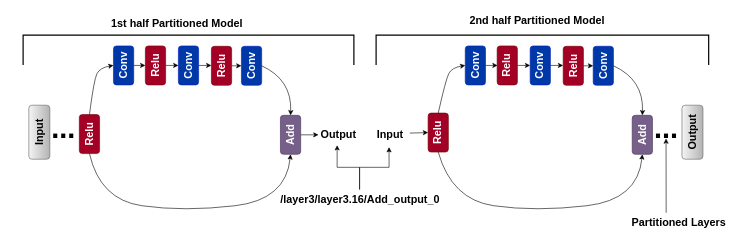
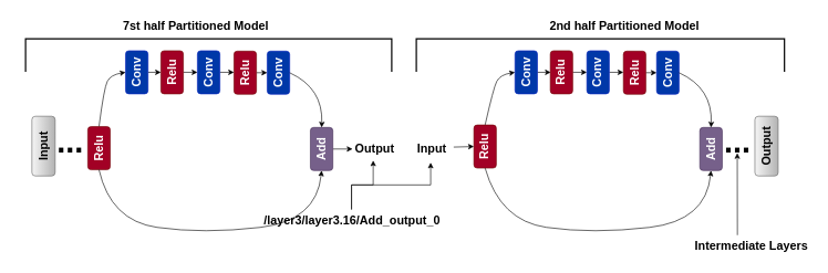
  <mxCell id="0" />
  <mxCell id="1" parent="0" />
  <mxCell id="2" value="" style="curved=1;endArrow=classic;html=1;rounded=0;fontSize=14;fontStyle=1;exitX=1;exitY=0.5;exitDx=0;exitDy=0;entryX=0.5;entryY=0;entryDx=0;entryDy=0;" parent="1" source="17" target="11" edge="1"><mxGeometry width="50" height="50" relative="1" as="geometry"><mxPoint x="151" y="152" as="sourcePoint" /><mxPoint x="186" y="112" as="targetPoint" /><Array as="points"><mxPoint x="156" y="132" /><mxPoint x="166" y="112" /></Array></mxGeometry></mxCell>
  <mxCell id="3" value="&lt;font style=&quot;font-size: 18px;&quot;&gt;Output&lt;/font&gt;" style="rounded=1;whiteSpace=wrap;html=1;fillColor=#f5f5f5;gradientColor=#b3b3b3;strokeColor=#666666;fontSize=14;fontStyle=1;rotation=-90;" parent="1" vertex="1"><mxGeometry x="1108" y="202" width="90" height="35" as="geometry" /></mxCell>
  <mxCell id="4" value="" style="strokeWidth=2;html=1;shape=mxgraph.flowchart.annotation_1;align=left;pointerEvents=1;direction=south;fontSize=14;fontStyle=1" parent="1" vertex="1"><mxGeometry x="626" y="57.63" width="554" height="50" as="geometry" /></mxCell>
  <mxCell id="5" style="edgeStyle=orthogonalEdgeStyle;rounded=0;orthogonalLoop=1;jettySize=auto;html=1;entryX=0.477;entryY=1.101;entryDx=0;entryDy=0;entryPerimeter=0;" parent="1" source="7" target="44" edge="1"><mxGeometry relative="1" as="geometry" /></mxCell>
  <mxCell id="6" style="edgeStyle=orthogonalEdgeStyle;rounded=0;orthogonalLoop=1;jettySize=auto;html=1;entryX=0.482;entryY=1.005;entryDx=0;entryDy=0;entryPerimeter=0;" parent="1" source="7" target="43" edge="1"><mxGeometry relative="1" as="geometry" /></mxCell>
- <mxCell id="7" value="&lt;font style=&quot;font-size: 18px;&quot;&gt;/layer3/layer3.16/Add_output_0&lt;/font&gt;" style="text;html=1;align=center;verticalAlign=middle;resizable=0;points=[];autosize=1;strokeColor=none;fillColor=none;fontSize=14;fontStyle=1" parent="1" vertex="1"><mxGeometry x="457" y="315" width="283" height="34" as="geometry" /></mxCell>
- <mxCell id="8" value="&lt;font style=&quot;font-size: 18px;&quot;&gt;1st half Partitioned Model&lt;/font&gt;" style="text;html=1;align=center;verticalAlign=middle;resizable=0;points=[];autosize=1;strokeColor=none;fillColor=none;fontSize=14;fontStyle=1" parent="1" vertex="1"><mxGeometry x="175" y="20.63" width="237" height="34" as="geometry" /></mxCell>
+ <mxCell id="7" value="&lt;font style=&quot;font-size: 18px;&quot;&gt;/layer3/layer3.16/Add_output_0&lt;/font&gt;" style="text;html=1;align=center;verticalAlign=middle;resizable=0;points=[];autosize=1;strokeColor=none;fillColor=none;fontSize=14;fontStyle=1" parent="1" vertex="1"><mxGeometry x="387" y="315" width="283" height="34" as="geometry" /></mxCell>
+ <mxCell id="8" value="&lt;font style=&quot;font-size: 18px;&quot;&gt;7st half Partitioned Model&lt;/font&gt;" style="text;html=1;align=center;verticalAlign=middle;resizable=0;points=[];autosize=1;strokeColor=none;fillColor=none;fontSize=14;fontStyle=1" parent="1" vertex="1"><mxGeometry x="175" y="20.63" width="237" height="34" as="geometry" /></mxCell>
  <mxCell id="9" value="&lt;font style=&quot;font-size: 48px;&quot;&gt;...&lt;/font&gt;" style="text;html=1;align=center;verticalAlign=middle;resizable=0;points=[];autosize=1;strokeColor=none;fillColor=none;fontSize=14;fontStyle=1" parent="1" vertex="1"><mxGeometry x="75" y="177" width="60" height="70" as="geometry" /></mxCell>
  <mxCell id="10" style="edgeStyle=orthogonalEdgeStyle;rounded=0;orthogonalLoop=1;jettySize=auto;html=1;exitX=0.5;exitY=1;exitDx=0;exitDy=0;entryX=0.5;entryY=0;entryDx=0;entryDy=0;" parent="1" source="11" target="19" edge="1"><mxGeometry relative="1" as="geometry"><mxPoint x="241" y="108.25" as="targetPoint" /></mxGeometry></mxCell>
  <mxCell id="11" value="&lt;b&gt;&lt;font style=&quot;font-size: 18px;&quot;&gt;Conv&lt;/font&gt;&lt;/b&gt;" style="rounded=1;whiteSpace=wrap;html=1;fillColor=#0038A8;fontColor=#ffffff;strokeColor=#001DBC;rotation=-90;" parent="1" vertex="1"><mxGeometry x="172.87" y="91.39" width="65" height="33.74" as="geometry" /></mxCell>
  <mxCell id="12" style="edgeStyle=orthogonalEdgeStyle;rounded=0;orthogonalLoop=1;jettySize=auto;html=1;exitX=0.5;exitY=1;exitDx=0;exitDy=0;entryX=0.5;entryY=0;entryDx=0;entryDy=0;" parent="1" source="20" target="13" edge="1"><mxGeometry relative="1" as="geometry"><mxPoint x="521" y="108.88" as="sourcePoint" /></mxGeometry></mxCell>
  <mxCell id="13" value="&lt;b&gt;&lt;font style=&quot;font-size: 18px;&quot;&gt;Conv&lt;/font&gt;&lt;/b&gt;" style="rounded=1;whiteSpace=wrap;html=1;fillColor=#0038A8;fontColor=#ffffff;strokeColor=#001DBC;rotation=-90;" parent="1" vertex="1"><mxGeometry x="386" y="92.01" width="65" height="33.74" as="geometry" /></mxCell>
  <mxCell id="14" value="" style="curved=1;endArrow=classic;html=1;rounded=0;exitX=0.5;exitY=1;exitDx=0;exitDy=0;fontSize=14;fontStyle=1;entryX=1;entryY=0.5;entryDx=0;entryDy=0;" parent="1" source="13" target="16" edge="1"><mxGeometry width="50" height="50" relative="1" as="geometry"><mxPoint x="446" y="108.25" as="sourcePoint" /><mxPoint x="531" y="182" as="targetPoint" /><Array as="points"><mxPoint x="486" y="132" /></Array></mxGeometry></mxCell>
  <mxCell id="15" style="edgeStyle=orthogonalEdgeStyle;rounded=0;orthogonalLoop=1;jettySize=auto;html=1;exitX=0.5;exitY=1;exitDx=0;exitDy=0;" parent="1" source="16" edge="1"><mxGeometry relative="1" as="geometry"><mxPoint x="530" y="224" as="targetPoint" /></mxGeometry></mxCell>
  <mxCell id="16" value="&lt;b&gt;&lt;font style=&quot;font-size: 18px;&quot;&gt;Add&lt;/font&gt;&lt;/b&gt;" style="rounded=1;whiteSpace=wrap;html=1;fillColor=#76608a;fontColor=#ffffff;strokeColor=#432D57;rotation=-90;" parent="1" vertex="1"><mxGeometry x="451" y="207" width="65" height="33.74" as="geometry" /></mxCell>
  <mxCell id="17" value="&lt;b&gt;&lt;font style=&quot;font-size: 18px;&quot;&gt;Relu&lt;/font&gt;&lt;/b&gt;" style="rounded=1;whiteSpace=wrap;html=1;fillColor=#a20025;fontColor=#ffffff;strokeColor=#6F0000;rotation=-90;" parent="1" vertex="1"><mxGeometry x="116" y="205.74" width="65" height="33.74" as="geometry" /></mxCell>
  <mxCell id="18" style="edgeStyle=orthogonalEdgeStyle;rounded=0;orthogonalLoop=1;jettySize=auto;html=1;exitX=0.5;exitY=1;exitDx=0;exitDy=0;entryX=0.5;entryY=0;entryDx=0;entryDy=0;" parent="1" source="19" target="25" edge="1"><mxGeometry relative="1" as="geometry" /></mxCell>
  <mxCell id="19" value="&lt;b&gt;&lt;font style=&quot;font-size: 18px;&quot;&gt;Relu&lt;/font&gt;&lt;/b&gt;" style="rounded=1;whiteSpace=wrap;html=1;fillColor=#a20025;fontColor=#ffffff;strokeColor=#6F0000;rotation=-90;" parent="1" vertex="1"><mxGeometry x="226" y="91.38" width="65" height="33.74" as="geometry" /></mxCell>
  <mxCell id="20" value="&lt;b&gt;&lt;font style=&quot;font-size: 18px;&quot;&gt;Relu&lt;/font&gt;&lt;/b&gt;" style="rounded=1;whiteSpace=wrap;html=1;fillColor=#a20025;fontColor=#ffffff;strokeColor=#6F0000;rotation=-90;" parent="1" vertex="1"><mxGeometry x="336" y="92.01" width="65" height="33.74" as="geometry" /></mxCell>
  <mxCell id="21" value="" style="curved=1;endArrow=classic;html=1;rounded=0;exitX=0;exitY=0.5;exitDx=0;exitDy=0;entryX=0;entryY=0.5;entryDx=0;entryDy=0;" parent="1" source="17" target="16" edge="1"><mxGeometry width="50" height="50" relative="1" as="geometry"><mxPoint x="186" y="222" as="sourcePoint" /><mxPoint x="236" y="172" as="targetPoint" /><Array as="points"><mxPoint x="166" y="332" /><mxPoint x="306" y="352" /><mxPoint x="476" y="332" /></Array></mxGeometry></mxCell>
  <mxCell id="22" value="" style="strokeWidth=2;html=1;shape=mxgraph.flowchart.annotation_1;align=left;pointerEvents=1;direction=south;fontSize=14;fontStyle=1" parent="1" vertex="1"><mxGeometry x="38" y="57.63" width="551" height="50" as="geometry" /></mxCell>
- <mxCell id="23" value="&lt;font style=&quot;font-size: 18px;&quot;&gt;2nd half Partitioned Model&lt;/font&gt;" style="text;html=1;align=center;verticalAlign=middle;resizable=0;points=[];autosize=1;strokeColor=none;fillColor=none;fontSize=14;fontStyle=1" parent="1" vertex="1"><mxGeometry x="772.87" y="15.63" width="243" height="34" as="geometry" /></mxCell>
+ <mxCell id="23" value="&lt;font style=&quot;font-size: 18px;&quot;&gt;2nd half Partitioned Model&lt;/font&gt;" style="text;html=1;align=center;verticalAlign=middle;resizable=0;points=[];autosize=1;strokeColor=none;fillColor=none;fontSize=14;fontStyle=1" parent="1" vertex="1"><mxGeometry x="817.87" y="20.63" width="243" height="34" as="geometry" /></mxCell>
  <mxCell id="24" style="edgeStyle=orthogonalEdgeStyle;rounded=0;orthogonalLoop=1;jettySize=auto;html=1;exitX=0.5;exitY=1;exitDx=0;exitDy=0;entryX=0.5;entryY=0;entryDx=0;entryDy=0;" parent="1" source="25" target="20" edge="1"><mxGeometry relative="1" as="geometry" /></mxCell>
  <mxCell id="25" value="&lt;b&gt;&lt;font style=&quot;font-size: 18px;&quot;&gt;Conv&lt;/font&gt;&lt;/b&gt;" style="rounded=1;whiteSpace=wrap;html=1;fillColor=#0038A8;fontColor=#ffffff;strokeColor=#001DBC;rotation=-90;" parent="1" vertex="1"><mxGeometry x="281" y="91.39" width="65" height="33.74" as="geometry" /></mxCell>
  <mxCell id="26" value="" style="curved=1;endArrow=classic;html=1;rounded=0;fontSize=14;fontStyle=1;exitX=1;exitY=0.5;exitDx=0;exitDy=0;entryX=0.5;entryY=0;entryDx=0;entryDy=0;" parent="1" source="33" target="28" edge="1"><mxGeometry width="50" height="50" relative="1" as="geometry"><mxPoint x="737" y="152" as="sourcePoint" /><mxPoint x="772" y="112" as="targetPoint" /><Array as="points"><mxPoint x="742" y="132" /><mxPoint x="752" y="112" /></Array></mxGeometry></mxCell>
  <mxCell id="27" style="edgeStyle=orthogonalEdgeStyle;rounded=0;orthogonalLoop=1;jettySize=auto;html=1;entryX=0.5;entryY=0;entryDx=0;entryDy=0;" parent="1" source="28" target="35" edge="1"><mxGeometry relative="1" as="geometry"><mxPoint x="827" y="108.25" as="targetPoint" /></mxGeometry></mxCell>
  <mxCell id="28" value="&lt;b&gt;&lt;font style=&quot;font-size: 18px;&quot;&gt;Conv&lt;/font&gt;&lt;/b&gt;" style="rounded=1;whiteSpace=wrap;html=1;fillColor=#0038A8;fontColor=#ffffff;strokeColor=#001DBC;rotation=-90;" parent="1" vertex="1"><mxGeometry x="758.87" y="91.39" width="65" height="33.74" as="geometry" /></mxCell>
  <mxCell id="29" style="edgeStyle=orthogonalEdgeStyle;rounded=0;orthogonalLoop=1;jettySize=auto;html=1;exitX=0.5;exitY=1;exitDx=0;exitDy=0;entryX=0.5;entryY=0;entryDx=0;entryDy=0;" parent="1" source="36" target="30" edge="1"><mxGeometry relative="1" as="geometry"><mxPoint x="1107" y="108.88" as="sourcePoint" /></mxGeometry></mxCell>
  <mxCell id="30" value="&lt;b&gt;&lt;font style=&quot;font-size: 18px;&quot;&gt;Conv&lt;/font&gt;&lt;/b&gt;" style="rounded=1;whiteSpace=wrap;html=1;fillColor=#0038A8;fontColor=#ffffff;strokeColor=#001DBC;rotation=-90;" parent="1" vertex="1"><mxGeometry x="972" y="92.01" width="65" height="33.74" as="geometry" /></mxCell>
  <mxCell id="31" value="" style="curved=1;endArrow=classic;html=1;rounded=0;exitX=0.5;exitY=1;exitDx=0;exitDy=0;fontSize=14;fontStyle=1;entryX=1;entryY=0.5;entryDx=0;entryDy=0;" parent="1" source="30" target="32" edge="1"><mxGeometry width="50" height="50" relative="1" as="geometry"><mxPoint x="1032" y="108.25" as="sourcePoint" /><mxPoint x="1117" y="182" as="targetPoint" /><Array as="points"><mxPoint x="1072" y="132" /></Array></mxGeometry></mxCell>
  <mxCell id="32" value="&lt;b&gt;&lt;font style=&quot;font-size: 18px;&quot;&gt;Add&lt;/font&gt;&lt;/b&gt;" style="rounded=1;whiteSpace=wrap;html=1;fillColor=#76608a;fontColor=#ffffff;strokeColor=#432D57;rotation=-90;" parent="1" vertex="1"><mxGeometry x="1037" y="207" width="65" height="33.74" as="geometry" /></mxCell>
  <mxCell id="33" value="&lt;b&gt;&lt;font style=&quot;font-size: 18px;&quot;&gt;Relu&lt;/font&gt;&lt;/b&gt;" style="rounded=1;whiteSpace=wrap;html=1;fillColor=#a20025;fontColor=#ffffff;strokeColor=#6F0000;rotation=-90;" parent="1" vertex="1"><mxGeometry x="697" y="203.26" width="65" height="33.74" as="geometry" /></mxCell>
  <mxCell id="34" style="edgeStyle=orthogonalEdgeStyle;rounded=0;orthogonalLoop=1;jettySize=auto;html=1;exitX=0.5;exitY=1;exitDx=0;exitDy=0;entryX=0.5;entryY=0;entryDx=0;entryDy=0;" parent="1" source="35" target="39" edge="1"><mxGeometry relative="1" as="geometry" /></mxCell>
  <mxCell id="35" value="&lt;b&gt;&lt;font style=&quot;font-size: 18px;&quot;&gt;Relu&lt;/font&gt;&lt;/b&gt;" style="rounded=1;whiteSpace=wrap;html=1;fillColor=#a20025;fontColor=#ffffff;strokeColor=#6F0000;rotation=-90;" parent="1" vertex="1"><mxGeometry x="812" y="91.38" width="65" height="33.74" as="geometry" /></mxCell>
  <mxCell id="36" value="&lt;b&gt;&lt;font style=&quot;font-size: 18px;&quot;&gt;Relu&lt;/font&gt;&lt;/b&gt;" style="rounded=1;whiteSpace=wrap;html=1;fillColor=#a20025;fontColor=#ffffff;strokeColor=#6F0000;rotation=-90;" parent="1" vertex="1"><mxGeometry x="922" y="92.01" width="65" height="33.74" as="geometry" /></mxCell>
  <mxCell id="37" value="" style="curved=1;endArrow=classic;html=1;rounded=0;exitX=0;exitY=0.5;exitDx=0;exitDy=0;entryX=0;entryY=0.5;entryDx=0;entryDy=0;" parent="1" source="33" target="32" edge="1"><mxGeometry width="50" height="50" relative="1" as="geometry"><mxPoint x="772" y="222" as="sourcePoint" /><mxPoint x="822" y="172" as="targetPoint" /><Array as="points"><mxPoint x="752" y="332" /><mxPoint x="892" y="352" /><mxPoint x="1062" y="332" /></Array></mxGeometry></mxCell>
  <mxCell id="38" style="edgeStyle=orthogonalEdgeStyle;rounded=0;orthogonalLoop=1;jettySize=auto;html=1;exitX=0.5;exitY=1;exitDx=0;exitDy=0;entryX=0.5;entryY=0;entryDx=0;entryDy=0;" parent="1" source="39" target="36" edge="1"><mxGeometry relative="1" as="geometry" /></mxCell>
  <mxCell id="39" value="&lt;b&gt;&lt;font style=&quot;font-size: 18px;&quot;&gt;Conv&lt;/font&gt;&lt;/b&gt;" style="rounded=1;whiteSpace=wrap;html=1;fillColor=#0038A8;fontColor=#ffffff;strokeColor=#001DBC;rotation=-90;" parent="1" vertex="1"><mxGeometry x="867" y="91.39" width="65" height="33.74" as="geometry" /></mxCell>
  <mxCell id="40" value="&lt;font style=&quot;font-size: 48px;&quot;&gt;...&lt;/font&gt;" style="text;html=1;align=center;verticalAlign=middle;resizable=0;points=[];autosize=1;strokeColor=none;fillColor=none;fontSize=14;fontStyle=1" parent="1" vertex="1"><mxGeometry x="1079" y="177" width="60" height="70" as="geometry" /></mxCell>
- <mxCell id="41" value="&lt;span style=&quot;font-size: 18px;&quot;&gt;Partitioned Layers&lt;/span&gt;" style="text;html=1;align=center;verticalAlign=middle;resizable=0;points=[];autosize=1;strokeColor=none;fillColor=none;fontSize=14;fontStyle=1" parent="1" vertex="1"><mxGeometry x="1036" y="354.37" width="188" height="34" as="geometry" /></mxCell>
+ <mxCell id="41" value="&lt;span style=&quot;font-size: 18px;&quot;&gt;Intermediate Layers&lt;/span&gt;" style="text;html=1;align=center;verticalAlign=middle;resizable=0;points=[];autosize=1;strokeColor=none;fillColor=none;fontSize=14;fontStyle=1" parent="1" vertex="1"><mxGeometry x="1036" y="354.37" width="188" height="34" as="geometry" /></mxCell>
  <mxCell id="42" value="" style="endArrow=classic;html=1;rounded=0;exitX=0.352;exitY=0.077;exitDx=0;exitDy=0;exitPerimeter=0;" parent="1" edge="1"><mxGeometry width="50" height="50" relative="1" as="geometry"><mxPoint x="1109.176" y="353.618" as="sourcePoint" /><mxPoint x="1109" y="230" as="targetPoint" /></mxGeometry></mxCell>
  <mxCell id="43" value="&lt;font style=&quot;font-size: 18px;&quot;&gt;Output&lt;/font&gt;" style="text;html=1;align=center;verticalAlign=middle;resizable=0;points=[];autosize=1;strokeColor=none;fillColor=none;fontSize=14;fontStyle=1" parent="1" vertex="1"><mxGeometry x="524" y="207" width="77" height="34" as="geometry" /></mxCell>
  <mxCell id="44" value="&lt;font style=&quot;font-size: 18px;&quot;&gt;Input&lt;/font&gt;" style="text;html=1;align=center;verticalAlign=middle;resizable=0;points=[];autosize=1;strokeColor=none;fillColor=none;fontSize=14;fontStyle=1" parent="1" vertex="1"><mxGeometry x="618" y="207" width="62" height="34" as="geometry" /></mxCell>
  <mxCell id="45" value="" style="endArrow=classic;html=1;rounded=0;exitX=1.036;exitY=0.411;exitDx=0;exitDy=0;exitPerimeter=0;entryX=0.5;entryY=0;entryDx=0;entryDy=0;" parent="1" source="44" target="33" edge="1"><mxGeometry width="50" height="50" relative="1" as="geometry"><mxPoint x="566" y="179" as="sourcePoint" /><mxPoint x="616" y="129" as="targetPoint" /></mxGeometry></mxCell>
  <mxCell id="46" value="&lt;font style=&quot;font-size: 18px;&quot;&gt;Input&lt;/font&gt;" style="rounded=1;whiteSpace=wrap;html=1;fillColor=#f5f5f5;gradientColor=#b3b3b3;strokeColor=#666666;fontSize=14;fontStyle=1;rotation=-90;" parent="1" vertex="1"><mxGeometry x="20" y="202" width="90" height="35" as="geometry" /></mxCell>
